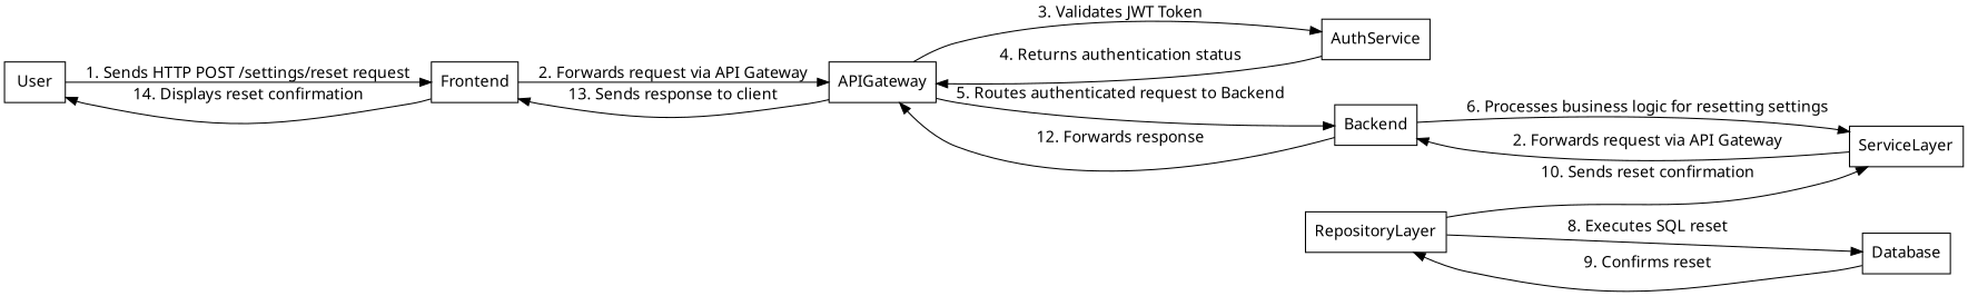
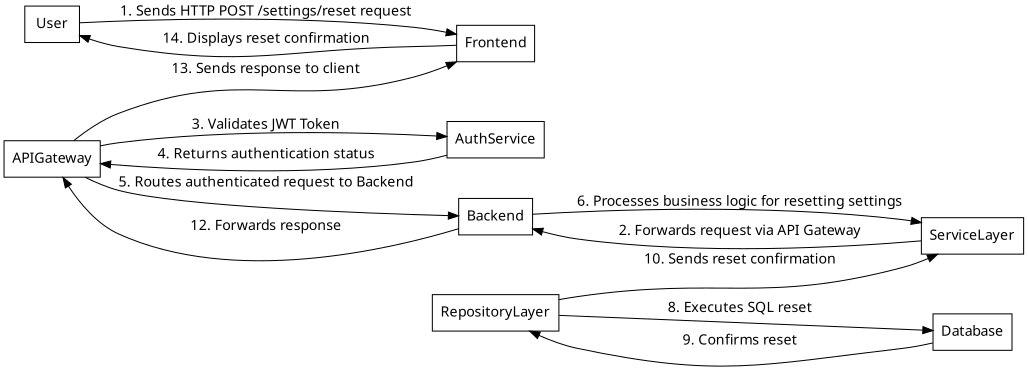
  digraph {
    fontname="Noto Sans"
    rankdir=LR
    node [fontname="Noto Sans" shape=record]
    edge [fontname="Noto Sans"]
    User
    Frontend
    APIGateway
    AuthService
    Backend
    ServiceLayer
    RepositoryLayer
    Database
    User -> Frontend [label="1. Sends HTTP POST /settings/reset request"]
    Frontend -> User [label="14. Displays reset confirmation"]
-   Frontend -> APIGateway [label="2. Forwards request via API Gateway"]
    APIGateway -> Frontend [label="13. Sends response to client"]
    APIGateway -> AuthService [label="3. Validates JWT Token"]
    APIGateway -> Backend [label="5. Routes authenticated request to Backend"]
    AuthService -> APIGateway [label="4. Returns authentication status"]
    Backend -> APIGateway [label="12. Forwards response"]
    Backend -> ServiceLayer [label="6. Processes business logic for resetting settings"]
    ServiceLayer -> Backend [label="2. Forwards request via API Gateway"]
    RepositoryLayer -> ServiceLayer [label="10. Sends reset confirmation"]
    RepositoryLayer -> Database [label="8. Executes SQL reset"]
    Database -> RepositoryLayer [label="9. Confirms reset"]
  }
